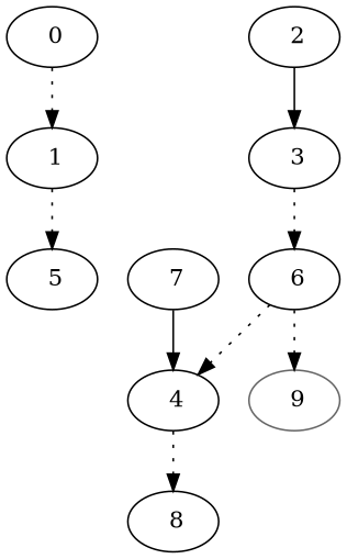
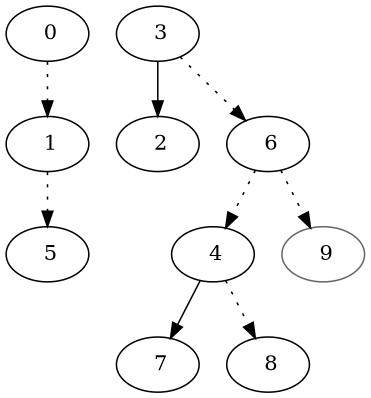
  digraph {
    node [color=black]
    edge [style=dotted]
    " 0"
    " 1"
    " 5"
    " 2"
    " 3"
    " 6"
    " 4"
    " 7"
    " 8"
    " 9" [color=gray40]
    " 0" -> " 1"
    " 1" -> " 5"
-   " 2" -> " 3" [style=solid]
+   " 3" -> " 2" [style=solid]
    " 3" -> " 6"
    " 6" -> " 4"
    " 6" -> " 9"
-   " 7" -> " 4" [style=solid]
+   " 4" -> " 7" [style=solid]
    " 4" -> " 8"
  }
